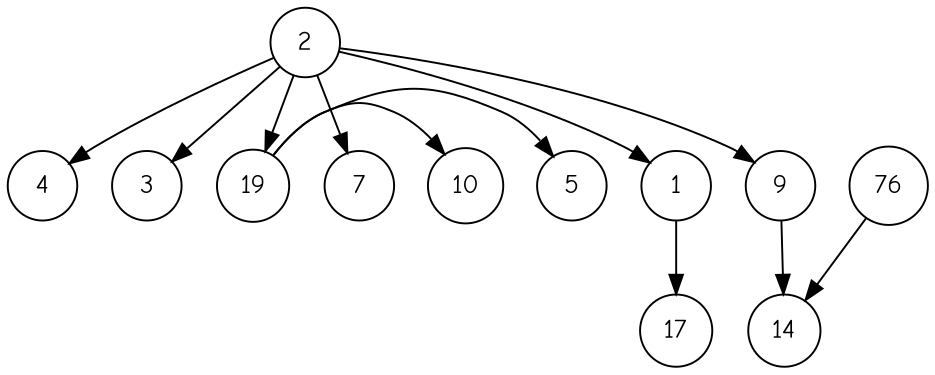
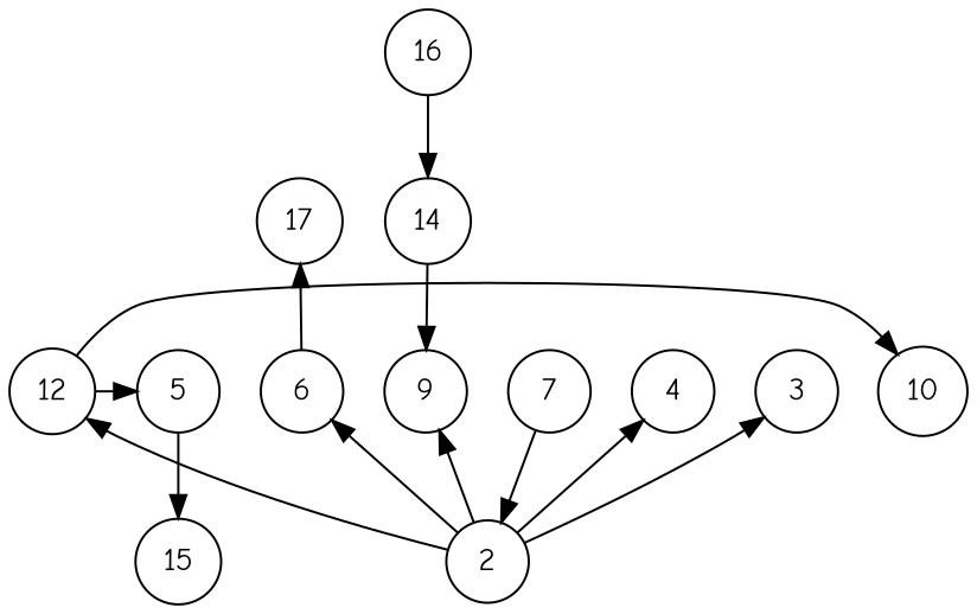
  digraph {
    fontname="Comic Neue"
    node [fontname="Comic Neue" shape=circle]
    edge [fontname="Comic Neue"]
    n1 [label=17]
    n2 [label=14]
    n3 [label=5]
    n4 [label=4]
    n5 [label=3]
-   n6 [label=19]
+   n6 [label=12]
    n7 [label=7]
    n8 [label=10]
-   n9 [label=1]
+   n9 [label=6]
    n10 [label=9]
+   n11 [label=15]
    n12 [label=2]
-   n13 [label=76]
+   n13 [label=16]
    subgraph sub_1 {
      rank=same
      n1
      n2
    }
    subgraph sub_2 {
      rank=same
      n3
      n4
      n5
      n6
      n7
      n8
      n9
      n10
    }
    n1 -> n2 [style=invis]
    n3 -> n4 [style=invis]
+   n3 -> n11
    n4 -> n5 [style=invis]
    n5 -> n6 [style=invis]
    n6 -> n3
    n6 -> n7 [style=invis]
    n6 -> n8
    n7 -> n8 [style=invis]
    n9 -> n1
    n9 -> n10 [style=invis]
-   n10 -> n2
+   n2 -> n10
    n12 -> n4
    n12 -> n5
    n12 -> n6
-   n12 -> n7
+   n7 -> n12
    n12 -> n9
    n12 -> n10
    n13 -> n2
  }
